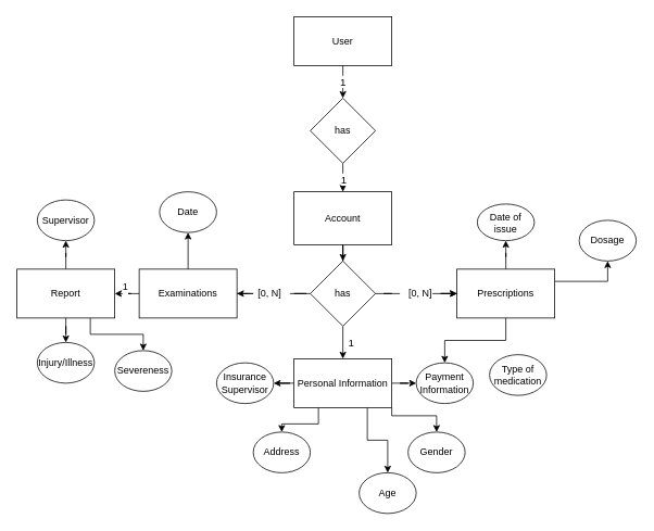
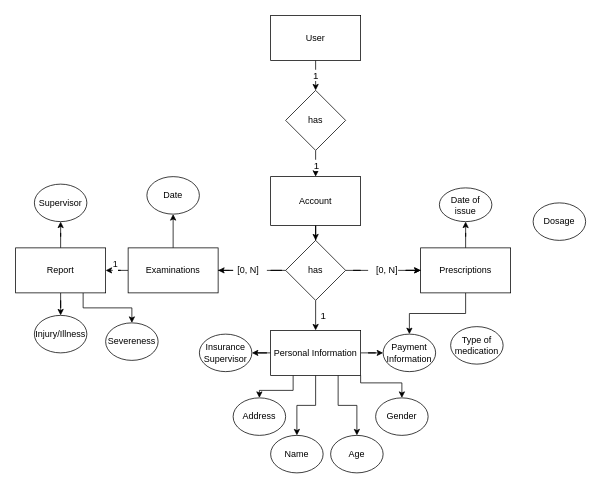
  <mxCell id="0" />
  <mxCell id="1" parent="0" />
  <mxCell id="2" style="edgeStyle=orthogonalEdgeStyle;rounded=0;orthogonalLoop=1;jettySize=auto;html=1;entryX=0.5;entryY=0;entryDx=0;entryDy=0;" edge="1" parent="1" source="3" target="7"><mxGeometry relative="1" as="geometry" /></mxCell>
  <mxCell id="3" value="Account" style="rounded=0;whiteSpace=wrap;html=1;" vertex="1" parent="1"><mxGeometry x="360" y="235" width="120" height="65" as="geometry" /></mxCell>
  <mxCell id="4" style="edgeStyle=orthogonalEdgeStyle;rounded=0;orthogonalLoop=1;jettySize=auto;html=1;entryX=1;entryY=0.5;entryDx=0;entryDy=0;startArrow=none;" edge="1" parent="1" source="16" target="11"><mxGeometry relative="1" as="geometry" /></mxCell>
  <mxCell id="5" style="edgeStyle=orthogonalEdgeStyle;rounded=0;orthogonalLoop=1;jettySize=auto;html=1;entryX=0;entryY=0.5;entryDx=0;entryDy=0;startArrow=none;" edge="1" parent="1" target="15"><mxGeometry relative="1" as="geometry"><mxPoint x="530" y="360" as="sourcePoint" /></mxGeometry></mxCell>
  <mxCell id="6" value="" style="edgeStyle=orthogonalEdgeStyle;rounded=0;orthogonalLoop=1;jettySize=auto;html=1;fontSize=13;" edge="1" parent="1" source="7" target="38"><mxGeometry relative="1" as="geometry" /></mxCell>
  <mxCell id="7" value="has" style="rhombus;whiteSpace=wrap;html=1;" vertex="1" parent="1"><mxGeometry x="380" y="320" width="80" height="80" as="geometry" /></mxCell>
  <mxCell id="8" value="" style="edgeStyle=orthogonalEdgeStyle;rounded=0;orthogonalLoop=1;jettySize=auto;html=1;" edge="1" parent="1" source="11" target="20"><mxGeometry relative="1" as="geometry" /></mxCell>
  <mxCell id="9" value="" style="edgeStyle=orthogonalEdgeStyle;rounded=0;orthogonalLoop=1;jettySize=auto;html=1;entryX=1;entryY=0.5;entryDx=0;entryDy=0;" edge="1" parent="1" source="11" target="24"><mxGeometry relative="1" as="geometry"><mxPoint x="-130" y="60" as="targetPoint" /></mxGeometry></mxCell>
  <mxCell id="10" value="&lt;div&gt;1&lt;/div&gt;&lt;div&gt;&lt;br&gt;&lt;/div&gt;" style="edgeLabel;html=1;align=center;verticalAlign=middle;resizable=0;points=[];fontSize=12;" vertex="1" connectable="0" parent="9"><mxGeometry x="-0.129" y="2" relative="1" as="geometry"><mxPoint as="offset" /></mxGeometry></mxCell>
  <mxCell id="11" value="&lt;div&gt;Examinations&lt;/div&gt;" style="rounded=0;whiteSpace=wrap;html=1;" vertex="1" parent="1"><mxGeometry x="170" y="330" width="120" height="60" as="geometry" /></mxCell>
  <mxCell id="12" value="" style="edgeStyle=orthogonalEdgeStyle;rounded=0;orthogonalLoop=1;jettySize=auto;html=1;" edge="1" parent="1" source="15" target="42"><mxGeometry relative="1" as="geometry" /></mxCell>
  <mxCell id="13" value="" style="edgeStyle=orthogonalEdgeStyle;rounded=0;orthogonalLoop=1;jettySize=auto;html=1;" edge="1" parent="1" source="15" target="28"><mxGeometry relative="1" as="geometry" /></mxCell>
- <mxCell id="14" style="edgeStyle=orthogonalEdgeStyle;rounded=0;orthogonalLoop=1;jettySize=auto;html=1;exitX=1;exitY=0.25;exitDx=0;exitDy=0;entryX=0.5;entryY=1;entryDx=0;entryDy=0;" edge="1" parent="1" source="15" target="30"><mxGeometry relative="1" as="geometry" /></mxCell>
  <mxCell id="15" value="&lt;div&gt;Prescriptions&lt;br&gt;&lt;/div&gt;" style="rounded=0;whiteSpace=wrap;html=1;" vertex="1" parent="1"><mxGeometry x="560" y="330" width="120" height="60" as="geometry" /></mxCell>
  <mxCell id="16" value="[0, N]" style="text;html=1;align=center;verticalAlign=middle;resizable=0;points=[];autosize=1;strokeColor=none;fillColor=none;" vertex="1" parent="1"><mxGeometry x="305" y="345" width="50" height="30" as="geometry" /></mxCell>
  <mxCell id="17" value="" style="edgeStyle=orthogonalEdgeStyle;rounded=0;orthogonalLoop=1;jettySize=auto;html=1;entryX=1;entryY=0.5;entryDx=0;entryDy=0;endArrow=none;" edge="1" parent="1" source="7" target="16"><mxGeometry relative="1" as="geometry"><mxPoint x="90" y="100" as="sourcePoint" /><mxPoint x="-40" y="170" as="targetPoint" /></mxGeometry></mxCell>
  <mxCell id="18" style="edgeStyle=orthogonalEdgeStyle;rounded=0;orthogonalLoop=1;jettySize=auto;html=1;entryX=0;entryY=0.5;entryDx=0;entryDy=0;startArrow=none;" edge="1" parent="1" source="29" target="15"><mxGeometry relative="1" as="geometry"><mxPoint x="410" y="360" as="sourcePoint" /></mxGeometry></mxCell>
  <mxCell id="19" value="" style="edgeStyle=orthogonalEdgeStyle;rounded=0;orthogonalLoop=1;jettySize=auto;html=1;entryX=0;entryY=0.5;entryDx=0;entryDy=0;endArrow=none;" edge="1" parent="1" source="7" target="29"><mxGeometry relative="1" as="geometry"><mxPoint x="170" y="100" as="sourcePoint" /><mxPoint x="280" y="240" as="targetPoint" /></mxGeometry></mxCell>
  <mxCell id="20" value="Date" style="ellipse;whiteSpace=wrap;html=1;rounded=0;" vertex="1" parent="1"><mxGeometry x="195" y="235" width="70" height="50" as="geometry" /></mxCell>
  <mxCell id="21" value="" style="edgeStyle=orthogonalEdgeStyle;rounded=0;orthogonalLoop=1;jettySize=auto;html=1;" edge="1" parent="1" source="24" target="25"><mxGeometry relative="1" as="geometry" /></mxCell>
  <mxCell id="22" value="" style="edgeStyle=orthogonalEdgeStyle;rounded=0;orthogonalLoop=1;jettySize=auto;html=1;" edge="1" parent="1" source="24" target="26"><mxGeometry relative="1" as="geometry" /></mxCell>
  <mxCell id="23" value="" style="edgeStyle=orthogonalEdgeStyle;rounded=0;orthogonalLoop=1;jettySize=auto;html=1;fontSize=13;exitX=0.75;exitY=1;exitDx=0;exitDy=0;" edge="1" parent="1" source="24" target="31"><mxGeometry relative="1" as="geometry"><Array as="points"><mxPoint x="110" y="410" /><mxPoint x="175" y="410" /></Array></mxGeometry></mxCell>
  <mxCell id="24" value="Report" style="rounded=0;whiteSpace=wrap;html=1;" vertex="1" parent="1"><mxGeometry x="20" y="330" width="120" height="60" as="geometry" /></mxCell>
  <mxCell id="25" value="Injury/Illness" style="ellipse;whiteSpace=wrap;html=1;rounded=0;" vertex="1" parent="1"><mxGeometry x="45" y="420" width="70" height="50" as="geometry" /></mxCell>
  <mxCell id="26" value="Supervisor" style="ellipse;whiteSpace=wrap;html=1;rounded=0;" vertex="1" parent="1"><mxGeometry x="45" y="245" width="70" height="50" as="geometry" /></mxCell>
  <mxCell id="27" value="&lt;div&gt;Type of medication&lt;/div&gt;" style="ellipse;whiteSpace=wrap;html=1;rounded=0;" vertex="1" parent="1"><mxGeometry x="600" y="435" width="70" height="50" as="geometry" /></mxCell>
  <mxCell id="28" value="Date of issue" style="ellipse;whiteSpace=wrap;html=1;rounded=0;" vertex="1" parent="1"><mxGeometry x="585" y="250" width="70" height="45" as="geometry" /></mxCell>
  <mxCell id="29" value="[0, N]" style="text;html=1;align=center;verticalAlign=middle;resizable=0;points=[];autosize=1;strokeColor=none;fillColor=none;" vertex="1" parent="1"><mxGeometry x="490" y="345" width="50" height="30" as="geometry" /></mxCell>
  <mxCell id="30" value="Dosage" style="ellipse;whiteSpace=wrap;html=1;rounded=0;" vertex="1" parent="1"><mxGeometry x="710" y="270" width="70" height="50" as="geometry" /></mxCell>
  <mxCell id="31" value="Severeness" style="ellipse;whiteSpace=wrap;html=1;rounded=0;" vertex="1" parent="1"><mxGeometry x="140" y="430" width="70" height="50" as="geometry" /></mxCell>
  <mxCell id="32" value="" style="edgeStyle=orthogonalEdgeStyle;rounded=0;orthogonalLoop=1;jettySize=auto;html=1;fontSize=13;exitX=0.25;exitY=1;exitDx=0;exitDy=0;" edge="1" parent="1" source="38" target="40"><mxGeometry relative="1" as="geometry" /></mxCell>
  <mxCell id="33" value="" style="edgeStyle=orthogonalEdgeStyle;rounded=0;orthogonalLoop=1;jettySize=auto;html=1;fontSize=13;" edge="1" parent="1" source="38" target="41"><mxGeometry relative="1" as="geometry" /></mxCell>
  <mxCell id="34" value="" style="edgeStyle=orthogonalEdgeStyle;rounded=0;orthogonalLoop=1;jettySize=auto;html=1;fontSize=13;" edge="1" parent="1" source="38" target="42"><mxGeometry relative="1" as="geometry" /></mxCell>
+ <mxCell id="35" value="" style="edgeStyle=orthogonalEdgeStyle;rounded=0;orthogonalLoop=1;jettySize=auto;html=1;fontSize=13;" edge="1" parent="1" source="38" target="43"><mxGeometry relative="1" as="geometry" /></mxCell>
  <mxCell id="36" style="edgeStyle=orthogonalEdgeStyle;rounded=0;orthogonalLoop=1;jettySize=auto;html=1;exitX=0.75;exitY=1;exitDx=0;exitDy=0;entryX=0.5;entryY=0;entryDx=0;entryDy=0;fontSize=13;" edge="1" parent="1" source="38" target="44"><mxGeometry relative="1" as="geometry" /></mxCell>
  <mxCell id="37" style="edgeStyle=orthogonalEdgeStyle;rounded=0;orthogonalLoop=1;jettySize=auto;html=1;exitX=1;exitY=1;exitDx=0;exitDy=0;entryX=0.5;entryY=0;entryDx=0;entryDy=0;fontSize=13;" edge="1" parent="1" source="38" target="45"><mxGeometry relative="1" as="geometry"><Array as="points"><mxPoint x="480" y="510" /><mxPoint x="535" y="510" /></Array></mxGeometry></mxCell>
  <mxCell id="38" value="Personal Information" style="whiteSpace=wrap;html=1;" vertex="1" parent="1"><mxGeometry x="360" y="440" width="120" height="60" as="geometry" /></mxCell>
  <mxCell id="39" value="1" style="text;html=1;align=center;verticalAlign=middle;resizable=0;points=[];autosize=1;strokeColor=none;fillColor=none;fontSize=13;" vertex="1" parent="1"><mxGeometry x="415" y="405" width="30" height="30" as="geometry" /></mxCell>
  <mxCell id="40" value="Address" style="ellipse;whiteSpace=wrap;html=1;" vertex="1" parent="1"><mxGeometry x="310" y="530" width="70" height="50" as="geometry" /></mxCell>
  <mxCell id="41" value="Insurance Supervisor" style="ellipse;whiteSpace=wrap;html=1;" vertex="1" parent="1"><mxGeometry x="265" y="445" width="70" height="50" as="geometry" /></mxCell>
  <mxCell id="42" value="Payment Information" style="ellipse;whiteSpace=wrap;html=1;" vertex="1" parent="1"><mxGeometry x="510" y="445" width="70" height="50" as="geometry" /></mxCell>
+ <mxCell id="43" value="Name" style="ellipse;whiteSpace=wrap;html=1;" vertex="1" parent="1"><mxGeometry x="360" y="580" width="70" height="50" as="geometry" /></mxCell>
  <mxCell id="44" value="Age" style="ellipse;whiteSpace=wrap;html=1;" vertex="1" parent="1"><mxGeometry x="440" y="580" width="70" height="50" as="geometry" /></mxCell>
  <mxCell id="45" value="Gender" style="ellipse;whiteSpace=wrap;html=1;" vertex="1" parent="1"><mxGeometry x="500" y="530" width="70" height="50" as="geometry" /></mxCell>
  <mxCell id="46" value="1" style="edgeStyle=orthogonalEdgeStyle;rounded=0;orthogonalLoop=1;jettySize=auto;html=1;exitX=0.5;exitY=1;exitDx=0;exitDy=0;entryX=0.5;entryY=0;entryDx=0;entryDy=0;fontSize=13;" edge="1" parent="1" source="47" target="50"><mxGeometry relative="1" as="geometry" /></mxCell>
  <mxCell id="47" value="User " style="whiteSpace=wrap;html=1;rounded=0;" vertex="1" parent="1"><mxGeometry x="360" y="20" width="120" height="60" as="geometry" /></mxCell>
  <mxCell id="48" style="edgeStyle=orthogonalEdgeStyle;rounded=0;orthogonalLoop=1;jettySize=auto;html=1;exitX=0.5;exitY=1;exitDx=0;exitDy=0;entryX=0.5;entryY=0;entryDx=0;entryDy=0;fontSize=13;" edge="1" parent="1" source="50" target="3"><mxGeometry relative="1" as="geometry" /></mxCell>
  <mxCell id="49" value="1" style="edgeLabel;html=1;align=center;verticalAlign=middle;resizable=0;points=[];fontSize=13;" vertex="1" connectable="0" parent="48"><mxGeometry x="0.069" relative="1" as="geometry"><mxPoint as="offset" /></mxGeometry></mxCell>
  <mxCell id="50" value="has" style="rhombus;whiteSpace=wrap;html=1;" vertex="1" parent="1"><mxGeometry x="380" y="120" width="80" height="80" as="geometry" /></mxCell>
